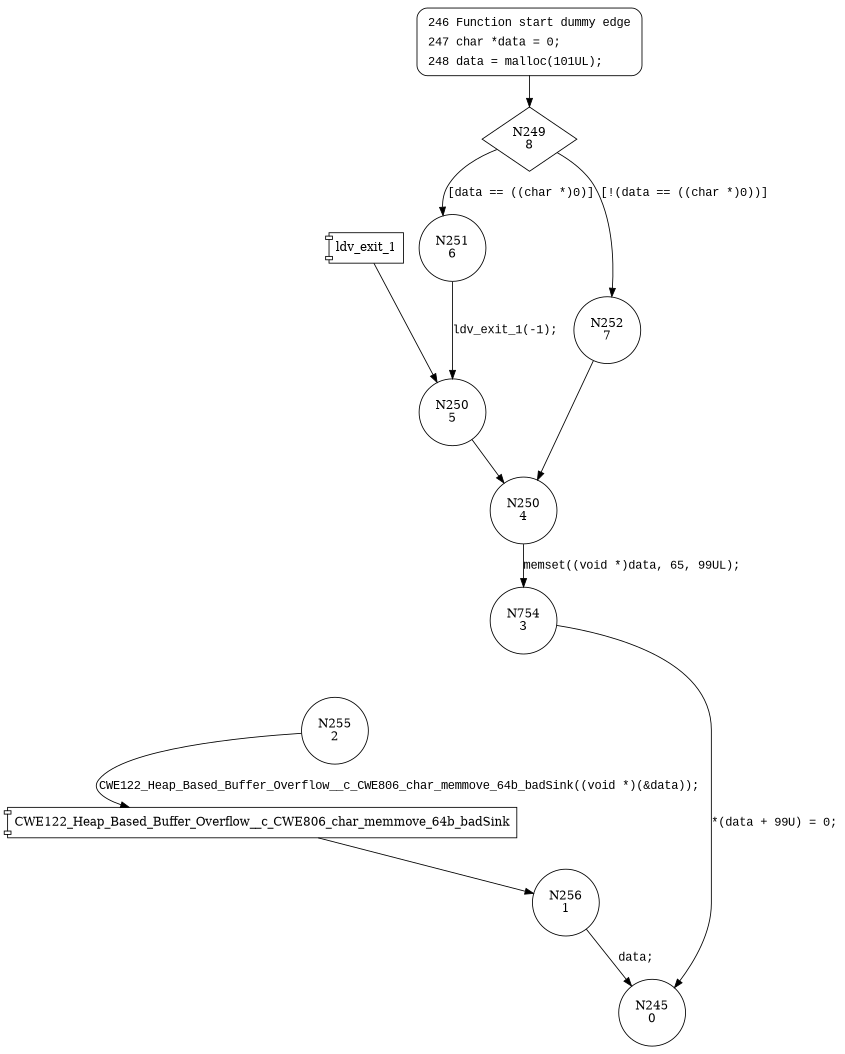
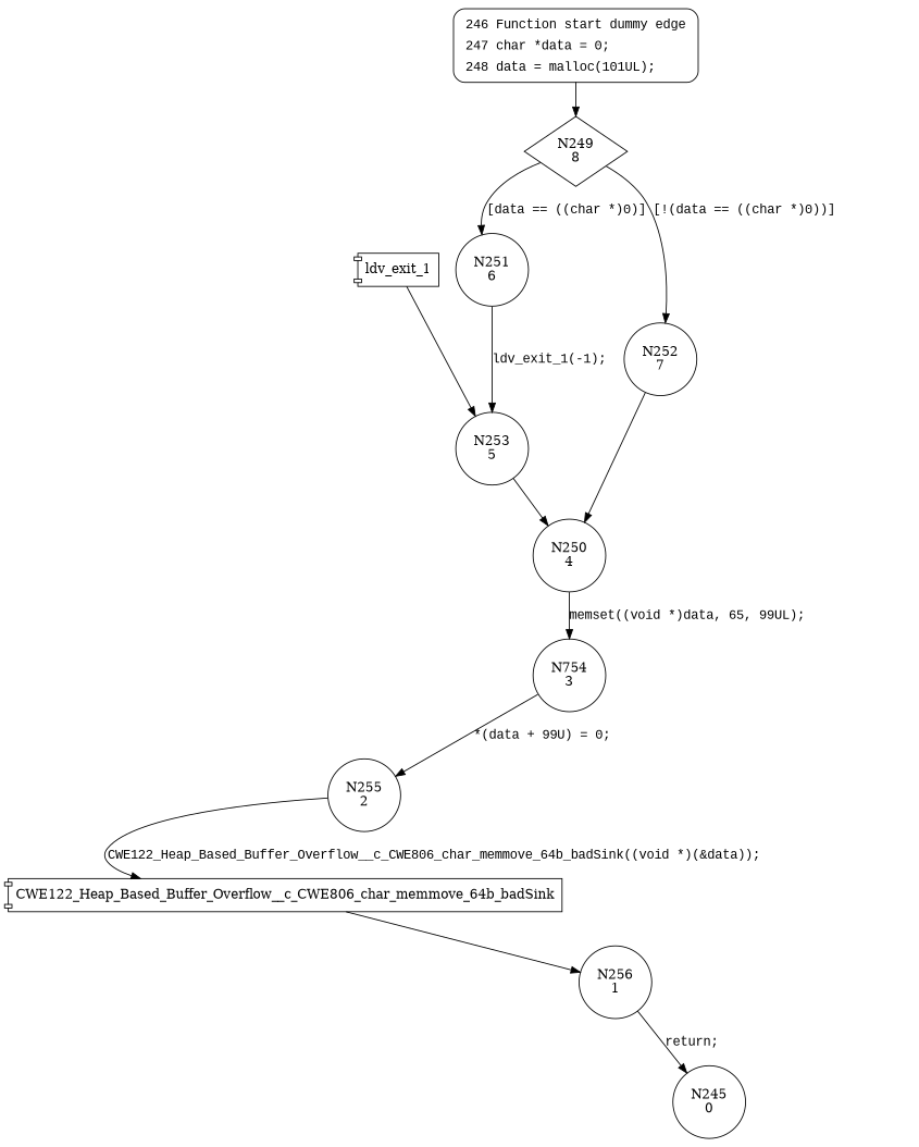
  digraph {
    node [shape=circle]
    edge [fontname="Courier New"]
    n1 [label="N249\n8" shape=diamond]
    n2 [label="N251\n6"]
    n3 [label="N252\n7"]
-   n4 [label="N250\n5"]
+   n4 [label="N253\n5"]
    n5 [label="N250\n4"]
    n6 [label=ldv_exit_1 shape=component]
    n7 [label="N754\n3"]
    n8 [label="N255\n2"]
    n9 [label=CWE122_Heap_Based_Buffer_Overflow__c_CWE806_char_memmove_64b_badSink shape=component]
    n10 [label="N256\n1"]
    n11 [label="N245\n0"]
    n12 [fillcolor=white fontname="Courier New" label=<<table border="0" cellborder="0" cellpadding="3" bgcolor="white"><tr><td align="right">246</td><td align="left">Function start dummy edge</td></tr><tr><td align="right">247</td><td align="left">char *data = 0;</td></tr><tr><td align="right">248</td><td align="left">data = malloc(101UL);</td></tr></table>> penwidth=1 shape=Mrecord style="filled,bold"]
    n1 -> n2 [label="[data == ((char *)0)]"]
    n1 -> n3 [label="[!(data == ((char *)0))]"]
    n2 -> n4 [label="ldv_exit_1(-1);"]
    n3 -> n5
    n4 -> n5
    n5 -> n7 [label="memset((void *)data, 65, 99UL);"]
    n6 -> n4
-   n7 -> n11 [label="*(data + 99U) = 0;"]
+   n7 -> n8 [label="*(data + 99U) = 0;"]
    n8 -> n9 [label="CWE122_Heap_Based_Buffer_Overflow__c_CWE806_char_memmove_64b_badSink((void *)(&data));"]
    n9 -> n10
-   n10 -> n11 [label="data;"]
+   n10 -> n11 [label="return;"]
    n12 -> n1 [fontname=""]
  }
